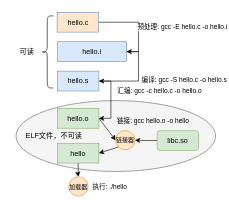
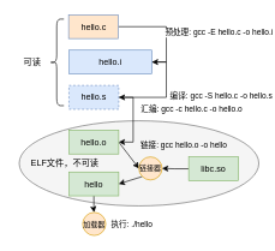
  <mxCell id="0" />
  <mxCell id="1" parent="0" />
  <mxCell id="2" value="" style="ellipse;whiteSpace=wrap;html=1;verticalAlign=bottom;fillColor=#f5f5f5;strokeColor=#666666;fontColor=#333333;" vertex="1" parent="1"><mxGeometry x="26" y="167" width="332.25" height="118" as="geometry" /></mxCell>
  <mxCell id="3" style="edgeStyle=orthogonalEdgeStyle;rounded=0;orthogonalLoop=1;jettySize=auto;html=1;exitX=1;exitY=0.5;exitDx=0;exitDy=0;entryX=1;entryY=0.5;entryDx=0;entryDy=0;" edge="1" parent="1" source="5" target="8"><mxGeometry relative="1" as="geometry" /></mxCell>
  <mxCell id="4" value="预处理:&amp;nbsp;gcc -E hello.c -o hello.i" style="edgeLabel;html=1;align=center;verticalAlign=middle;resizable=0;points=[];" vertex="1" connectable="0" parent="3"><mxGeometry x="-0.175" y="-1" relative="1" as="geometry"><mxPoint x="83" y="7" as="offset" /></mxGeometry></mxCell>
  <mxCell id="5" value="hello.c" style="rounded=0;whiteSpace=wrap;html=1;fillColor=#ffe6cc;strokeColor=#6c8ebf;" vertex="1" parent="1"><mxGeometry x="94.5" y="20" width="69" height="33" as="geometry" /></mxCell>
  <mxCell id="6" style="edgeStyle=orthogonalEdgeStyle;rounded=0;orthogonalLoop=1;jettySize=auto;html=1;exitX=1;exitY=0.5;exitDx=0;exitDy=0;entryX=1;entryY=0.5;entryDx=0;entryDy=0;" edge="1" parent="1" source="8" target="11"><mxGeometry relative="1" as="geometry" /></mxCell>
  <mxCell id="7" value="编译:&amp;nbsp;gcc -S hello.c -o hello.s" style="edgeLabel;html=1;align=center;verticalAlign=middle;resizable=0;points=[];" vertex="1" connectable="0" parent="6"><mxGeometry x="0.05" y="3" relative="1" as="geometry"><mxPoint x="77" y="-5" as="offset" /></mxGeometry></mxCell>
  <mxCell id="8" value="hello.i" style="rounded=0;whiteSpace=wrap;html=1;fillColor=#dae8fc;strokeColor=#6c8ebf;" vertex="1" parent="1"><mxGeometry x="95" y="69" width="115" height="33" as="geometry" /></mxCell>
  <mxCell id="9" style="edgeStyle=orthogonalEdgeStyle;rounded=0;orthogonalLoop=1;jettySize=auto;html=1;exitX=1;exitY=0.5;exitDx=0;exitDy=0;entryX=1;entryY=0.5;entryDx=0;entryDy=0;" edge="1" parent="1" source="11" target="13"><mxGeometry relative="1" as="geometry" /></mxCell>
  <mxCell id="10" value="汇编:&amp;nbsp;gcc -c hello.c -o hello.o" style="edgeLabel;html=1;align=center;verticalAlign=middle;resizable=0;points=[];" vertex="1" connectable="0" parent="9"><mxGeometry x="-0.03" y="-2" relative="1" as="geometry"><mxPoint x="82" y="-13" as="offset" /></mxGeometry></mxCell>
- <mxCell id="11" value="hello.s" style="rounded=0;whiteSpace=wrap;html=1;fillColor=#dae8fc;strokeColor=#6c8ebf;" vertex="1" parent="1"><mxGeometry x="95" y="118" width="69" height="33" as="geometry" /></mxCell>
+ <mxCell id="11" value="hello.s" style="rounded=0;whiteSpace=wrap;html=1;fillColor=#dae8fc;strokeColor=#6c8ebf;dashed=1;" vertex="1" parent="1"><mxGeometry x="95" y="118" width="69" height="33" as="geometry" /></mxCell>
  <mxCell id="12" style="rounded=0;orthogonalLoop=1;jettySize=auto;html=1;exitX=1;exitY=0.5;exitDx=0;exitDy=0;entryX=0;entryY=0.5;entryDx=0;entryDy=0;" edge="1" parent="1" source="13" target="17"><mxGeometry relative="1" as="geometry" /></mxCell>
  <mxCell id="13" value="hello.o" style="rounded=0;whiteSpace=wrap;html=1;fillColor=#d5e8d4;strokeColor=#82b366;" vertex="1" parent="1"><mxGeometry x="95" y="180" width="69" height="33" as="geometry" /></mxCell>
  <mxCell id="14" style="edgeStyle=orthogonalEdgeStyle;rounded=0;orthogonalLoop=1;jettySize=auto;html=1;exitX=0.5;exitY=1;exitDx=0;exitDy=0;" edge="1" parent="1" source="15" target="24"><mxGeometry relative="1" as="geometry" /></mxCell>
  <mxCell id="15" value="hello" style="rounded=0;whiteSpace=wrap;html=1;fillColor=#d5e8d4;strokeColor=#82b366;" vertex="1" parent="1"><mxGeometry x="95" y="238" width="69" height="33" as="geometry" /></mxCell>
  <mxCell id="16" style="rounded=0;orthogonalLoop=1;jettySize=auto;html=1;exitX=0;exitY=1;exitDx=0;exitDy=0;entryX=1;entryY=0.5;entryDx=0;entryDy=0;" edge="1" parent="1" source="17" target="15"><mxGeometry relative="1" as="geometry" /></mxCell>
  <mxCell id="17" value="&lt;font style=&quot;font-size: 10px;&quot;&gt;链接器&lt;/font&gt;" style="ellipse;whiteSpace=wrap;html=1;aspect=fixed;fillColor=#ffe6cc;strokeColor=#d79b00;" vertex="1" parent="1"><mxGeometry x="192" y="217" width="32" height="32" as="geometry" /></mxCell>
  <mxCell id="18" style="edgeStyle=orthogonalEdgeStyle;rounded=0;orthogonalLoop=1;jettySize=auto;html=1;entryX=1;entryY=0.5;entryDx=0;entryDy=0;" edge="1" parent="1" source="19" target="17"><mxGeometry relative="1" as="geometry" /></mxCell>
- <mxCell id="19" value="libc.so" style="whiteSpace=wrap;html=1;fillColor=#d5e8d4;strokeColor=#82b366;rounded=1;" vertex="1" parent="1"><mxGeometry x="261" y="217" width="69" height="33" as="geometry" /></mxCell>
+ <mxCell id="19" value="libc.so" style="rounded=0;whiteSpace=wrap;html=1;fillColor=#d5e8d4;strokeColor=#82b366;" vertex="1" parent="1"><mxGeometry x="261" y="217" width="69" height="33" as="geometry" /></mxCell>
  <mxCell id="20" value="链接: gcc hello.o -o hello" style="text;html=1;align=center;verticalAlign=middle;resizable=0;points=[];autosize=1;strokeColor=none;fillColor=none;fontSize=11;" vertex="1" parent="1"><mxGeometry x="185" y="188" width="138" height="25" as="geometry" /></mxCell>
  <mxCell id="21" value="" style="shape=curlyBracket;whiteSpace=wrap;html=1;rounded=1;labelPosition=left;verticalLabelPosition=middle;align=right;verticalAlign=middle;" vertex="1" parent="1"><mxGeometry x="68" y="26" width="20" height="120" as="geometry" /></mxCell>
  <mxCell id="22" value="可读" style="text;html=1;align=center;verticalAlign=middle;resizable=0;points=[];autosize=1;strokeColor=none;fillColor=none;" vertex="1" parent="1"><mxGeometry x="22.5" y="72.5" width="42" height="26" as="geometry" /></mxCell>
  <mxCell id="23" value="ELF文件，不可读" style="text;html=1;align=center;verticalAlign=middle;whiteSpace=wrap;rounded=0;" vertex="1" parent="1"><mxGeometry x="20" y="210" width="139" height="32" as="geometry" /></mxCell>
  <mxCell id="24" value="&lt;span style=&quot;font-size: 10px;&quot;&gt;加载器&lt;/span&gt;" style="ellipse;whiteSpace=wrap;html=1;aspect=fixed;fillColor=#ffe6cc;strokeColor=#d79b00;" vertex="1" parent="1"><mxGeometry x="114" y="294" width="32" height="32" as="geometry" /></mxCell>
  <mxCell id="25" value="执行: ./hello" style="text;html=1;align=center;verticalAlign=middle;resizable=0;points=[];autosize=1;strokeColor=none;fillColor=none;fontSize=11;" vertex="1" parent="1"><mxGeometry x="144.25" y="297.5" width="75" height="25" as="geometry" /></mxCell>
